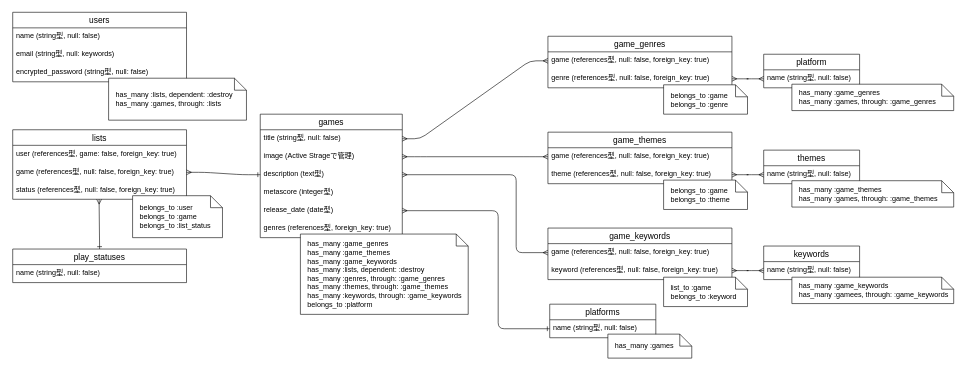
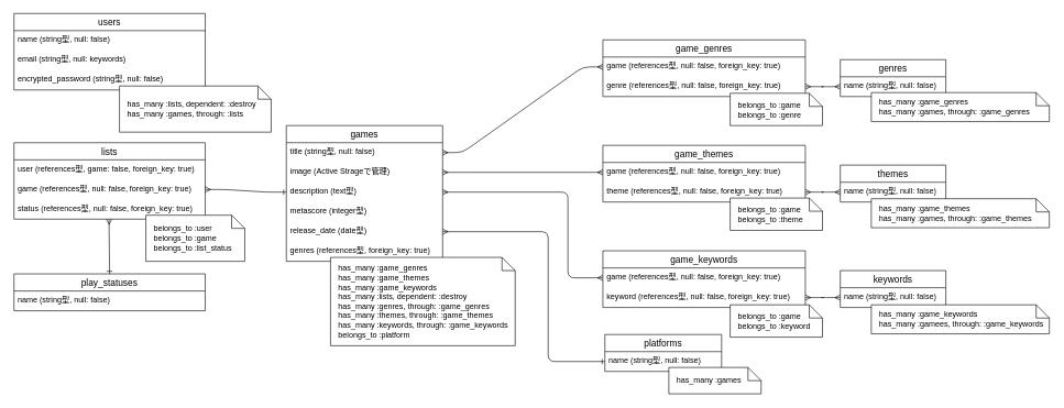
  <mxCell id="0" />
  <mxCell id="1" parent="0" />
  <mxCell id="2" value="users" style="swimlane;fontStyle=0;childLayout=stackLayout;horizontal=1;startSize=26;horizontalStack=0;resizeParent=1;resizeParentMax=0;resizeLast=0;collapsible=1;marginBottom=0;align=center;fontSize=14;" parent="1" vertex="1"><mxGeometry x="20" y="20" width="290" height="116" as="geometry" /></mxCell>
  <mxCell id="3" value="name (string型, null: false)" style="text;strokeColor=none;fillColor=none;spacingLeft=4;spacingRight=4;overflow=hidden;rotatable=0;points=[[0,0.5],[1,0.5]];portConstraint=eastwest;fontSize=12;" parent="2" vertex="1"><mxGeometry y="26" width="290" height="30" as="geometry" /></mxCell>
  <mxCell id="4" value="email (string型, null: keywords)" style="text;strokeColor=none;fillColor=none;spacingLeft=4;spacingRight=4;overflow=hidden;rotatable=0;points=[[0,0.5],[1,0.5]];portConstraint=eastwest;fontSize=12;" parent="2" vertex="1"><mxGeometry y="56" width="290" height="30" as="geometry" /></mxCell>
  <mxCell id="5" value="encrypted_password (string型, null: false)" style="text;strokeColor=none;fillColor=none;spacingLeft=4;spacingRight=4;overflow=hidden;rotatable=0;points=[[0,0.5],[1,0.5]];portConstraint=eastwest;fontSize=12;" parent="2" vertex="1"><mxGeometry y="86" width="290" height="30" as="geometry" /></mxCell>
  <mxCell id="6" value="lists" style="swimlane;fontStyle=0;childLayout=stackLayout;horizontal=1;startSize=26;horizontalStack=0;resizeParent=1;resizeParentMax=0;resizeLast=0;collapsible=1;marginBottom=0;align=center;fontSize=14;" parent="1" vertex="1"><mxGeometry x="20" y="216" width="290" height="116" as="geometry" /></mxCell>
  <mxCell id="7" value="user (references型, game: false, foreign_key: true)" style="text;strokeColor=none;fillColor=none;spacingLeft=4;spacingRight=4;overflow=hidden;rotatable=0;points=[[0,0.5],[1,0.5]];portConstraint=eastwest;fontSize=12;" parent="6" vertex="1"><mxGeometry y="26" width="290" height="30" as="geometry" /></mxCell>
  <mxCell id="8" value="game (references型, null: false, foreign_key: true)" style="text;strokeColor=none;fillColor=none;spacingLeft=4;spacingRight=4;overflow=hidden;rotatable=0;points=[[0,0.5],[1,0.5]];portConstraint=eastwest;fontSize=12;" parent="6" vertex="1"><mxGeometry y="56" width="290" height="30" as="geometry" /></mxCell>
  <mxCell id="9" value="status (references型, null: false, foreign_key: true)" style="text;strokeColor=none;fillColor=none;spacingLeft=4;spacingRight=4;overflow=hidden;rotatable=0;points=[[0,0.5],[1,0.5]];portConstraint=eastwest;fontSize=12;" parent="6" vertex="1"><mxGeometry y="86" width="290" height="30" as="geometry" /></mxCell>
  <mxCell id="10" value="games" style="swimlane;fontStyle=0;childLayout=stackLayout;horizontal=1;startSize=26;horizontalStack=0;resizeParent=1;resizeParentMax=0;resizeLast=0;collapsible=1;marginBottom=0;align=center;fontSize=14;" parent="1" vertex="1"><mxGeometry x="433" y="190" width="237" height="206" as="geometry" /></mxCell>
  <mxCell id="11" value="title (string型, null: false)" style="text;strokeColor=none;fillColor=none;spacingLeft=4;spacingRight=4;overflow=hidden;rotatable=0;points=[[0,0.5],[1,0.5]];portConstraint=eastwest;fontSize=12;" parent="10" vertex="1"><mxGeometry y="26" width="237" height="30" as="geometry" /></mxCell>
  <mxCell id="12" value="image (Active Strageで管理)" style="text;strokeColor=none;fillColor=none;spacingLeft=4;spacingRight=4;overflow=hidden;rotatable=0;points=[[0,0.5],[1,0.5]];portConstraint=eastwest;fontSize=12;" parent="10" vertex="1"><mxGeometry y="56" width="237" height="30" as="geometry" /></mxCell>
  <mxCell id="13" value="description (text型)" style="text;strokeColor=none;fillColor=none;spacingLeft=4;spacingRight=4;overflow=hidden;rotatable=0;points=[[0,0.5],[1,0.5]];portConstraint=eastwest;fontSize=12;" parent="10" vertex="1"><mxGeometry y="86" width="237" height="30" as="geometry" /></mxCell>
  <mxCell id="14" value="metascore (integer型)" style="text;strokeColor=none;fillColor=none;spacingLeft=4;spacingRight=4;overflow=hidden;rotatable=0;points=[[0,0.5],[1,0.5]];portConstraint=eastwest;fontSize=12;" parent="10" vertex="1"><mxGeometry y="116" width="237" height="30" as="geometry" /></mxCell>
  <mxCell id="15" value="release_date (date型)" style="text;strokeColor=none;fillColor=none;spacingLeft=4;spacingRight=4;overflow=hidden;rotatable=0;points=[[0,0.5],[1,0.5]];portConstraint=eastwest;fontSize=12;" vertex="1" parent="10"><mxGeometry y="146" width="237" height="30" as="geometry" /></mxCell>
  <mxCell id="16" value="genres (references型, foreign_key: true)" style="text;strokeColor=none;fillColor=none;spacingLeft=4;spacingRight=4;overflow=hidden;rotatable=0;points=[[0,0.5],[1,0.5]];portConstraint=eastwest;fontSize=12;" vertex="1" parent="10"><mxGeometry y="176" width="237" height="30" as="geometry" /></mxCell>
- <mxCell id="17" value="platform" style="swimlane;fontStyle=0;childLayout=stackLayout;horizontal=1;startSize=26;horizontalStack=0;resizeParent=1;resizeParentMax=0;resizeLast=0;collapsible=1;marginBottom=0;align=center;fontSize=14;" parent="1" vertex="1"><mxGeometry x="1273" y="90" width="160" height="56" as="geometry" /></mxCell>
+ <mxCell id="17" value="genres" style="swimlane;fontStyle=0;childLayout=stackLayout;horizontal=1;startSize=26;horizontalStack=0;resizeParent=1;resizeParentMax=0;resizeLast=0;collapsible=1;marginBottom=0;align=center;fontSize=14;" parent="1" vertex="1"><mxGeometry x="1273" y="90" width="160" height="56" as="geometry" /></mxCell>
  <mxCell id="18" value="name (string型, null: false)" style="text;strokeColor=none;fillColor=none;spacingLeft=4;spacingRight=4;overflow=hidden;rotatable=0;points=[[0,0.5],[1,0.5]];portConstraint=eastwest;fontSize=12;" parent="17" vertex="1"><mxGeometry y="26" width="160" height="30" as="geometry" /></mxCell>
  <mxCell id="19" value="themes" style="swimlane;fontStyle=0;childLayout=stackLayout;horizontal=1;startSize=26;horizontalStack=0;resizeParent=1;resizeParentMax=0;resizeLast=0;collapsible=1;marginBottom=0;align=center;fontSize=14;" parent="1" vertex="1"><mxGeometry x="1273" y="250" width="160" height="56" as="geometry" /></mxCell>
  <mxCell id="20" value="name (string型, null: false)" style="text;strokeColor=none;fillColor=none;spacingLeft=4;spacingRight=4;overflow=hidden;rotatable=0;points=[[0,0.5],[1,0.5]];portConstraint=eastwest;fontSize=12;" parent="19" vertex="1"><mxGeometry y="26" width="160" height="30" as="geometry" /></mxCell>
  <mxCell id="21" value="keywords" style="swimlane;fontStyle=0;childLayout=stackLayout;horizontal=1;startSize=26;horizontalStack=0;resizeParent=1;resizeParentMax=0;resizeLast=0;collapsible=1;marginBottom=0;align=center;fontSize=14;" parent="1" vertex="1"><mxGeometry x="1273" y="410" width="160" height="56" as="geometry" /></mxCell>
  <mxCell id="22" value="name (string型, null: false)" style="text;strokeColor=none;fillColor=none;spacingLeft=4;spacingRight=4;overflow=hidden;rotatable=0;points=[[0,0.5],[1,0.5]];portConstraint=eastwest;fontSize=12;" parent="21" vertex="1"><mxGeometry y="26" width="160" height="30" as="geometry" /></mxCell>
  <mxCell id="23" value="game_genres" style="swimlane;fontStyle=0;childLayout=stackLayout;horizontal=1;startSize=26;horizontalStack=0;resizeParent=1;resizeParentMax=0;resizeLast=0;collapsible=1;marginBottom=0;align=center;fontSize=14;" parent="1" vertex="1"><mxGeometry x="913" y="60" width="307" height="86" as="geometry" /></mxCell>
  <mxCell id="24" value="game (references型, null: false, foreign_key: true)" style="text;strokeColor=none;fillColor=none;spacingLeft=4;spacingRight=4;overflow=hidden;rotatable=0;points=[[0,0.5],[1,0.5]];portConstraint=eastwest;fontSize=12;" parent="23" vertex="1"><mxGeometry y="26" width="307" height="30" as="geometry" /></mxCell>
  <mxCell id="25" value="genre (references型, null: false, foreign_key: true)" style="text;strokeColor=none;fillColor=none;spacingLeft=4;spacingRight=4;overflow=hidden;rotatable=0;points=[[0,0.5],[1,0.5]];portConstraint=eastwest;fontSize=12;" parent="23" vertex="1"><mxGeometry y="56" width="307" height="30" as="geometry" /></mxCell>
  <mxCell id="26" value="game_themes" style="swimlane;fontStyle=0;childLayout=stackLayout;horizontal=1;startSize=26;horizontalStack=0;resizeParent=1;resizeParentMax=0;resizeLast=0;collapsible=1;marginBottom=0;align=center;fontSize=14;" parent="1" vertex="1"><mxGeometry x="913" y="220" width="307" height="86" as="geometry" /></mxCell>
  <mxCell id="27" value="game (references型, null: false, foreign_key: true)" style="text;strokeColor=none;fillColor=none;spacingLeft=4;spacingRight=4;overflow=hidden;rotatable=0;points=[[0,0.5],[1,0.5]];portConstraint=eastwest;fontSize=12;" parent="26" vertex="1"><mxGeometry y="26" width="307" height="30" as="geometry" /></mxCell>
  <mxCell id="28" value="theme (references型, null: false, foreign_key: true)" style="text;strokeColor=none;fillColor=none;spacingLeft=4;spacingRight=4;overflow=hidden;rotatable=0;points=[[0,0.5],[1,0.5]];portConstraint=eastwest;fontSize=12;" parent="26" vertex="1"><mxGeometry y="56" width="307" height="30" as="geometry" /></mxCell>
  <mxCell id="29" value="game_keywords" style="swimlane;fontStyle=0;childLayout=stackLayout;horizontal=1;startSize=26;horizontalStack=0;resizeParent=1;resizeParentMax=0;resizeLast=0;collapsible=1;marginBottom=0;align=center;fontSize=14;" parent="1" vertex="1"><mxGeometry x="913" y="380" width="307" height="86" as="geometry" /></mxCell>
  <mxCell id="30" value="game (references型, null: false, foreign_key: true)" style="text;strokeColor=none;fillColor=none;spacingLeft=4;spacingRight=4;overflow=hidden;rotatable=0;points=[[0,0.5],[1,0.5]];portConstraint=eastwest;fontSize=12;" parent="29" vertex="1"><mxGeometry y="26" width="307" height="30" as="geometry" /></mxCell>
  <mxCell id="31" value="keyword (references型, null: false, foreign_key: true)" style="text;strokeColor=none;fillColor=none;spacingLeft=4;spacingRight=4;overflow=hidden;rotatable=0;points=[[0,0.5],[1,0.5]];portConstraint=eastwest;fontSize=12;" parent="29" vertex="1"><mxGeometry y="56" width="307" height="30" as="geometry" /></mxCell>
  <mxCell id="32" value="" style="edgeStyle=entityRelationEdgeStyle;fontSize=12;html=1;endArrow=ERmany;startArrow=ERmany;exitX=1;exitY=0.5;exitDx=0;exitDy=0;entryX=0;entryY=0.5;entryDx=0;entryDy=0;" parent="1" source="11" target="24" edge="1"><mxGeometry width="100" height="100" relative="1" as="geometry"><mxPoint x="593" y="550" as="sourcePoint" /><mxPoint x="753" y="131" as="targetPoint" /></mxGeometry></mxCell>
  <mxCell id="33" value="" style="edgeStyle=entityRelationEdgeStyle;fontSize=12;html=1;endArrow=ERmany;startArrow=ERmany;exitX=1;exitY=0.5;exitDx=0;exitDy=0;entryX=0;entryY=0.5;entryDx=0;entryDy=0;" parent="1" source="25" target="18" edge="1"><mxGeometry width="100" height="100" relative="1" as="geometry"><mxPoint x="1010" y="231" as="sourcePoint" /><mxPoint x="1060" y="231" as="targetPoint" /></mxGeometry></mxCell>
  <mxCell id="34" value="" style="edgeStyle=entityRelationEdgeStyle;fontSize=12;html=1;endArrow=ERmany;startArrow=ERmany;entryX=0;entryY=0.5;entryDx=0;entryDy=0;exitX=1;exitY=0.5;exitDx=0;exitDy=0;" parent="1" source="12" target="27" edge="1"><mxGeometry width="100" height="100" relative="1" as="geometry"><mxPoint x="593" y="321" as="sourcePoint" /><mxPoint x="673" y="350" as="targetPoint" /></mxGeometry></mxCell>
  <mxCell id="35" value="" style="edgeStyle=entityRelationEdgeStyle;fontSize=12;html=1;endArrow=ERmany;startArrow=ERmany;entryX=0;entryY=0.5;entryDx=0;entryDy=0;exitX=1;exitY=0.5;exitDx=0;exitDy=0;" parent="1" source="28" target="20" edge="1"><mxGeometry width="100" height="100" relative="1" as="geometry"><mxPoint x="1023" y="381" as="sourcePoint" /><mxPoint x="1063" y="380" as="targetPoint" /></mxGeometry></mxCell>
  <mxCell id="36" value="" style="edgeStyle=orthogonalEdgeStyle;fontSize=12;html=1;endArrow=ERmany;startArrow=ERmany;entryX=0;entryY=0.5;entryDx=0;entryDy=0;exitX=1;exitY=0.5;exitDx=0;exitDy=0;" parent="1" source="13" target="30" edge="1"><mxGeometry width="100" height="100" relative="1" as="geometry"><mxPoint x="593" y="351" as="sourcePoint" /><mxPoint x="683" y="361" as="targetPoint" /><Array as="points"><mxPoint x="860" y="291" /><mxPoint x="860" y="421" /></Array></mxGeometry></mxCell>
  <mxCell id="37" value="" style="edgeStyle=entityRelationEdgeStyle;fontSize=12;html=1;endArrow=ERmany;startArrow=ERmany;entryX=0;entryY=0.5;entryDx=0;entryDy=0;exitX=1;exitY=0.5;exitDx=0;exitDy=0;" parent="1" source="31" target="22" edge="1"><mxGeometry width="100" height="100" relative="1" as="geometry"><mxPoint x="1003" y="421" as="sourcePoint" /><mxPoint x="1083" y="421" as="targetPoint" /></mxGeometry></mxCell>
  <mxCell id="38" value="platforms" style="swimlane;fontStyle=0;childLayout=stackLayout;horizontal=1;startSize=26;horizontalStack=0;resizeParent=1;resizeParentMax=0;resizeLast=0;collapsible=1;marginBottom=0;align=center;fontSize=14;" parent="1" vertex="1"><mxGeometry x="916" y="507" width="177" height="56" as="geometry" /></mxCell>
  <mxCell id="39" value="name (string型, null: false)" style="text;strokeColor=none;fillColor=none;spacingLeft=4;spacingRight=4;overflow=hidden;rotatable=0;points=[[0,0.5],[1,0.5]];portConstraint=eastwest;fontSize=12;" parent="38" vertex="1"><mxGeometry y="26" width="177" height="30" as="geometry" /></mxCell>
  <mxCell id="40" value="" style="edgeStyle=orthogonalEdgeStyle;fontSize=12;html=1;endArrow=ERone;endFill=0;exitX=1;exitY=0.5;exitDx=0;exitDy=0;entryX=0;entryY=0.5;entryDx=0;entryDy=0;startArrow=ERmany;startFill=0;" parent="1" source="15" target="39" edge="1"><mxGeometry width="100" height="100" relative="1" as="geometry"><mxPoint x="610" y="581" as="sourcePoint" /><mxPoint x="573" y="540" as="targetPoint" /><Array as="points"><mxPoint x="830" y="351" /><mxPoint x="830" y="548" /></Array></mxGeometry></mxCell>
  <mxCell id="41" value="" style="edgeStyle=entityRelationEdgeStyle;fontSize=12;html=1;endArrow=ERone;entryX=0;entryY=0.5;entryDx=0;entryDy=0;exitX=1;exitY=0.5;exitDx=0;exitDy=0;startArrow=ERmany;startFill=0;endFill=0;" parent="1" source="8" target="13" edge="1"><mxGeometry width="100" height="100" relative="1" as="geometry"><mxPoint x="350" y="420" as="sourcePoint" /><mxPoint x="450" y="320" as="targetPoint" /></mxGeometry></mxCell>
  <mxCell id="42" value="has_many :lists, dependent: :destroy&lt;br&gt;has_many :games, through: :lists" style="shape=note;size=20;whiteSpace=wrap;html=1;align=left;spacingLeft=10;" parent="1" vertex="1"><mxGeometry x="180" y="130" width="230" height="70" as="geometry" /></mxCell>
  <mxCell id="43" value="play_statuses" style="swimlane;fontStyle=0;childLayout=stackLayout;horizontal=1;startSize=26;horizontalStack=0;resizeParent=1;resizeParentMax=0;resizeLast=0;collapsible=1;marginBottom=0;align=center;fontSize=14;" parent="1" vertex="1"><mxGeometry x="20" y="415" width="290" height="56" as="geometry" /></mxCell>
  <mxCell id="44" value="name (string型, null: false)" style="text;strokeColor=none;fillColor=none;spacingLeft=4;spacingRight=4;overflow=hidden;rotatable=0;points=[[0,0.5],[1,0.5]];portConstraint=eastwest;fontSize=12;" parent="43" vertex="1"><mxGeometry y="26" width="290" height="30" as="geometry" /></mxCell>
  <mxCell id="45" value="" style="rounded=0;orthogonalLoop=1;jettySize=auto;html=1;startArrow=ERone;startFill=0;endArrow=ERmany;endFill=0;exitX=0.5;exitY=0;exitDx=0;exitDy=0;entryX=0.497;entryY=1;entryDx=0;entryDy=0;entryPerimeter=0;" parent="1" source="43" target="9" edge="1"><mxGeometry relative="1" as="geometry"><mxPoint x="200" y="380" as="sourcePoint" /><mxPoint x="163" y="350" as="targetPoint" /></mxGeometry></mxCell>
  <mxCell id="46" value="belongs_to :user&lt;br&gt;&lt;div&gt;&lt;span&gt;belongs_to :game&lt;/span&gt;&lt;/div&gt;&lt;div&gt;&lt;span&gt;belongs_to :list_status&lt;/span&gt;&lt;/div&gt;" style="shape=note;size=20;whiteSpace=wrap;html=1;align=left;spacingLeft=10;" parent="1" vertex="1"><mxGeometry x="220" y="326" width="150" height="70" as="geometry" /></mxCell>
  <mxCell id="47" value="has_many :game_genres&lt;br&gt;has_many :game_themes&lt;br&gt;has_many :game_keywords&lt;br&gt;has_many :lists, dependent: :destroy&lt;br&gt;has_many :genres, through: :game_genres&lt;br&gt;has_many :themes, through: :game_themes&lt;br&gt;has_many :keywords, through: :game_keywords&lt;br&gt;belongs_to :platform" style="shape=note;size=20;whiteSpace=wrap;html=1;align=left;spacingLeft=10;" parent="1" vertex="1"><mxGeometry x="500" y="390" width="280" height="134" as="geometry" /></mxCell>
  <mxCell id="48" value="&lt;span&gt;belongs_to :game&lt;/span&gt;&lt;br&gt;&lt;div&gt;&lt;span&gt;belongs_to :genre&lt;/span&gt;&lt;/div&gt;" style="shape=note;size=20;whiteSpace=wrap;html=1;align=left;spacingLeft=10;" parent="1" vertex="1"><mxGeometry x="1106" y="141" width="140" height="49" as="geometry" /></mxCell>
  <mxCell id="49" value="&lt;span&gt;belongs_to :game&lt;/span&gt;&lt;br&gt;&lt;div&gt;&lt;span&gt;belongs_to :theme&lt;/span&gt;&lt;/div&gt;" style="shape=note;size=20;whiteSpace=wrap;html=1;align=left;spacingLeft=10;" parent="1" vertex="1"><mxGeometry x="1106" y="300" width="140" height="49" as="geometry" /></mxCell>
- <mxCell id="50" value="&lt;span&gt;list_to :game&lt;/span&gt;&lt;br&gt;&lt;div&gt;&lt;span&gt;belongs_to :keyword&lt;/span&gt;&lt;/div&gt;" style="shape=note;size=20;whiteSpace=wrap;html=1;align=left;spacingLeft=10;" parent="1" vertex="1"><mxGeometry x="1106" y="462" width="140" height="49" as="geometry" /></mxCell>
+ <mxCell id="50" value="&lt;span&gt;belongs_to :game&lt;/span&gt;&lt;br&gt;&lt;div&gt;&lt;span&gt;belongs_to :keyword&lt;/span&gt;&lt;/div&gt;" style="shape=note;size=20;whiteSpace=wrap;html=1;align=left;spacingLeft=10;" parent="1" vertex="1"><mxGeometry x="1106" y="462" width="140" height="49" as="geometry" /></mxCell>
  <mxCell id="51" value="has_many :game_genres&lt;br&gt;has_many :games, through: :game_genres" style="shape=note;size=20;whiteSpace=wrap;html=1;align=left;spacingLeft=10;" parent="1" vertex="1"><mxGeometry x="1320" y="140" width="270" height="44" as="geometry" /></mxCell>
  <mxCell id="52" value="has_many :game_themes&lt;br&gt;has_many :games, through: :game_themes" style="shape=note;size=20;whiteSpace=wrap;html=1;align=left;spacingLeft=10;" parent="1" vertex="1"><mxGeometry x="1320" y="301" width="270" height="44" as="geometry" /></mxCell>
  <mxCell id="53" value="has_many :game_keywords&lt;br&gt;has_many :gamees, through: :game_keywords" style="shape=note;size=20;whiteSpace=wrap;html=1;align=left;spacingLeft=10;" parent="1" vertex="1"><mxGeometry x="1320" y="462" width="270" height="44" as="geometry" /></mxCell>
  <mxCell id="54" value="has_many :games" style="shape=note;size=20;whiteSpace=wrap;html=1;align=left;spacingLeft=10;" parent="1" vertex="1"><mxGeometry x="1013" y="557" width="140" height="40" as="geometry" /></mxCell>
